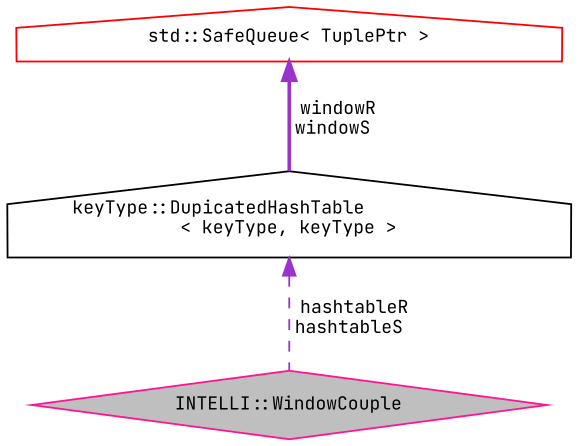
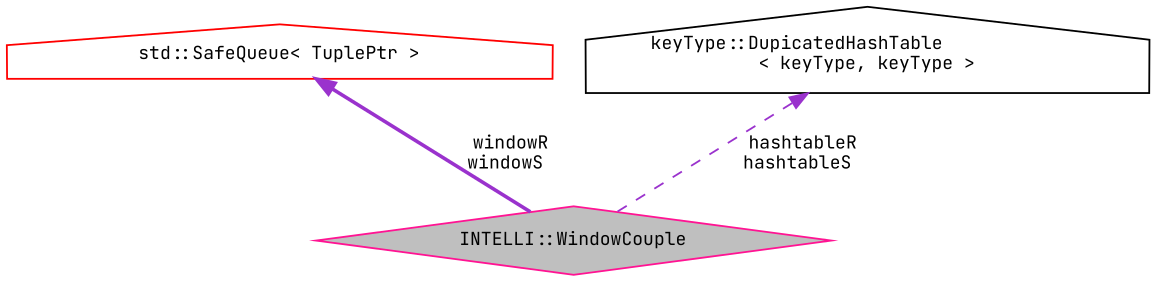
  digraph {
    fontname="JetBrains Mono"
    node [fillcolor=white fontname="JetBrains Mono" fontsize=10 shape=house style=filled]
    edge [color=darkorchid3 dir=back fontname="JetBrains Mono" fontsize=10 labelfontname=Helvetica labelfontsize=10]
    n1 [color=deeppink fillcolor=grey75 fontcolor=black height=0.2 label="INTELLI::WindowCouple" shape=diamond width=0.4]
    n2 [color=red height=0.2 label="std::SafeQueue\< TuplePtr \>" width=0.4]
    n3 [color=black height=0.2 label="keyType::DupicatedHashTable\l\< keyType, keyType \>" width=0.4]
-   n2 -> n3 [label=" windowR\nwindowS" style=bold]
+   n2 -> n1 [label=" windowR\nwindowS" style=bold]
    n3 -> n1 [label=" hashtableR\nhashtableS" style=dashed]
  }
